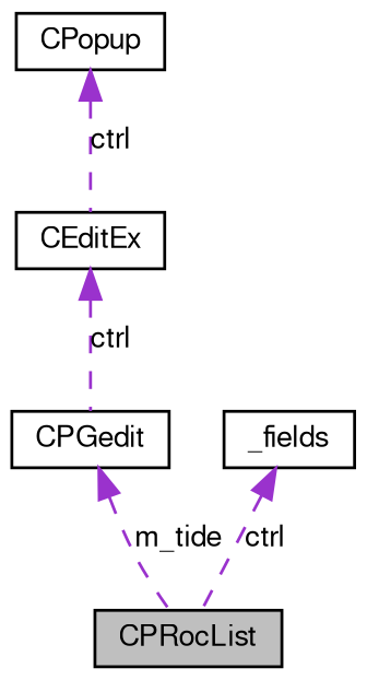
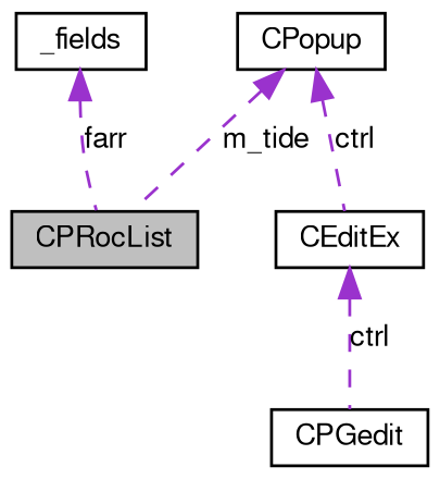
  digraph {
    node [color=black fillcolor=white fontname=FreeSans fontsize=10 shape=record style=filled]
    edge [color=darkorchid3 dir=back fontname=FreeSans fontsize=10 labelfontname=FreeSans labelfontsize=10 style=dashed]
    n1 [fillcolor=grey75 fontcolor=black height=0.2 label=CPRocList width=0.4]
    n2 [height=0.2 label=CPGedit width=0.4]
    n3 [height=0.2 label=_fields width=0.4]
    n4 [height=0.2 label=CEditEx width=0.4]
    n5 [height=0.2 label=CPopup width=0.4]
-   n2 -> n1 [label=m_tide]
-   n3 -> n1 [label=ctrl]
+   n5 -> n1 [label=m_tide]
+   n3 -> n1 [label=farr]
    n4 -> n2 [label=ctrl]
    n5 -> n4 [label=ctrl]
  }
